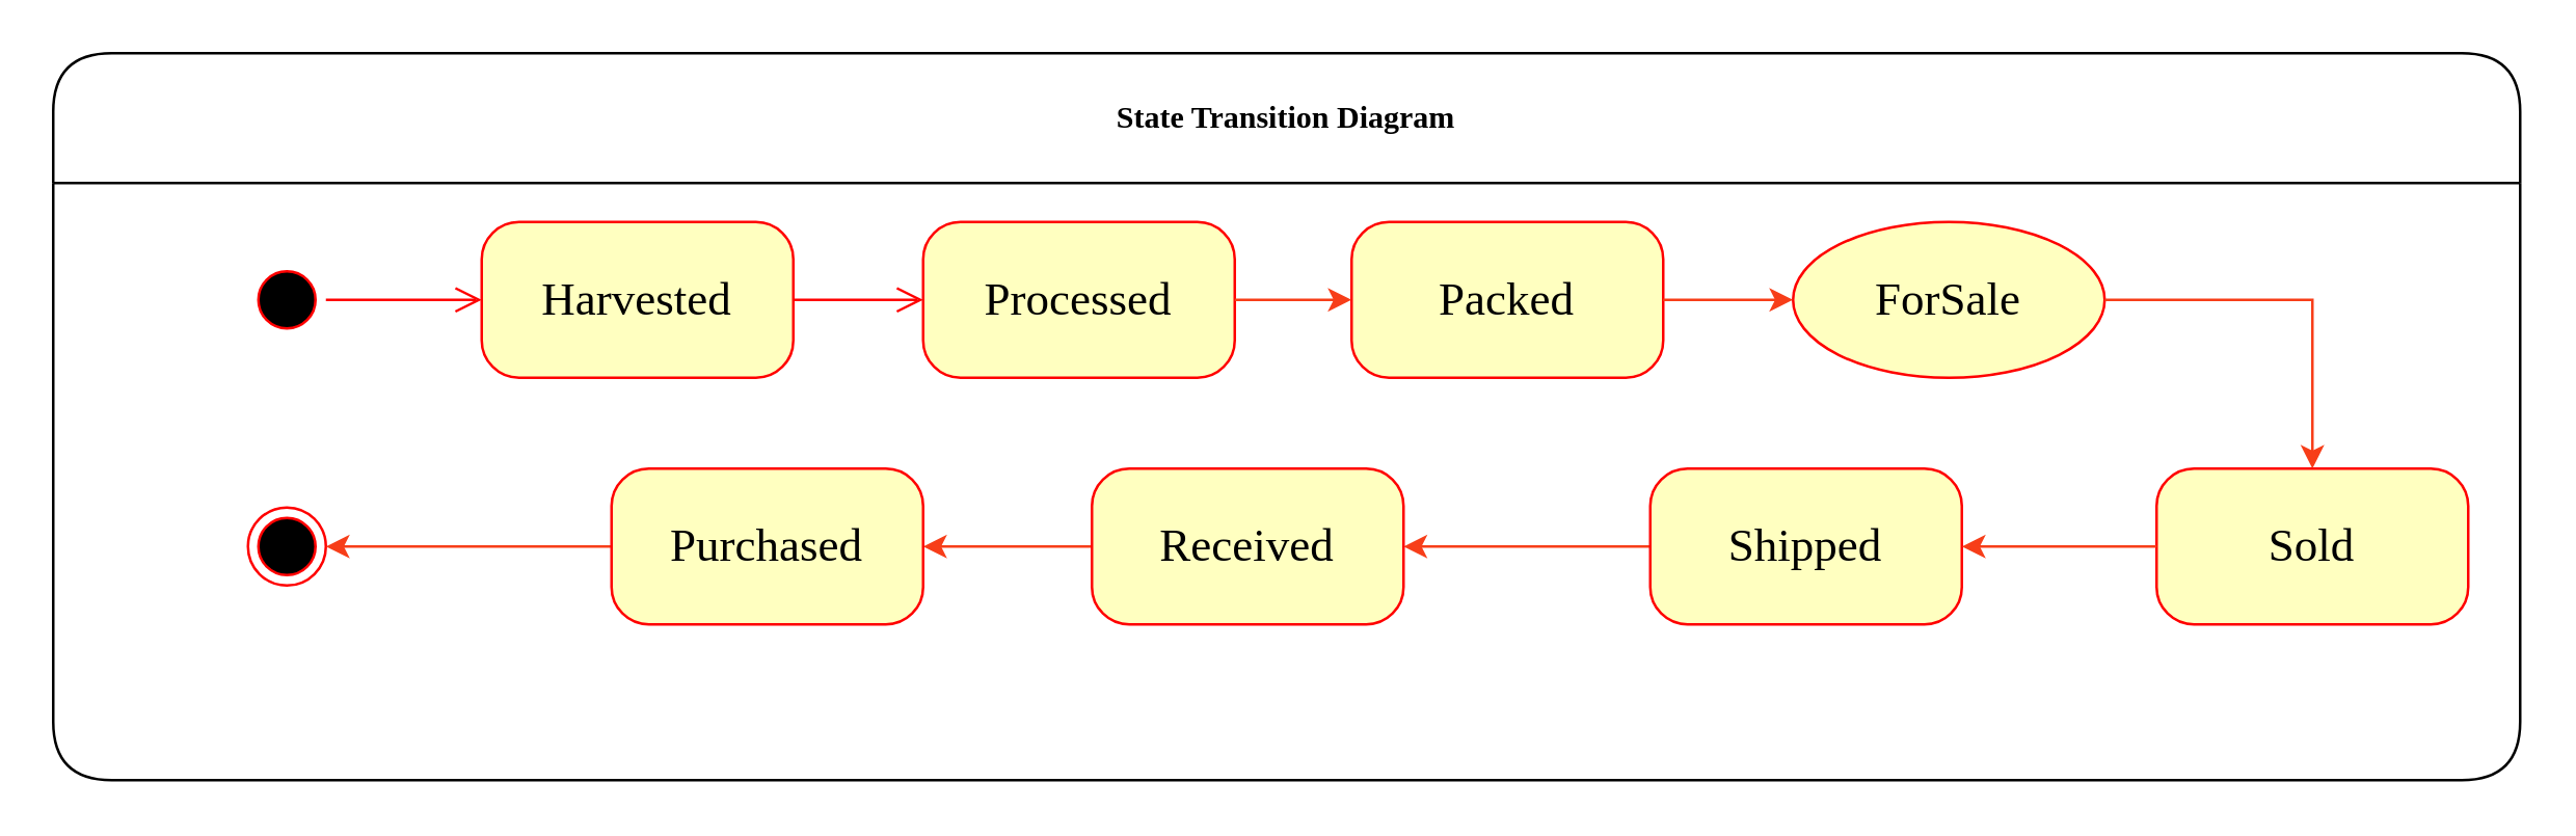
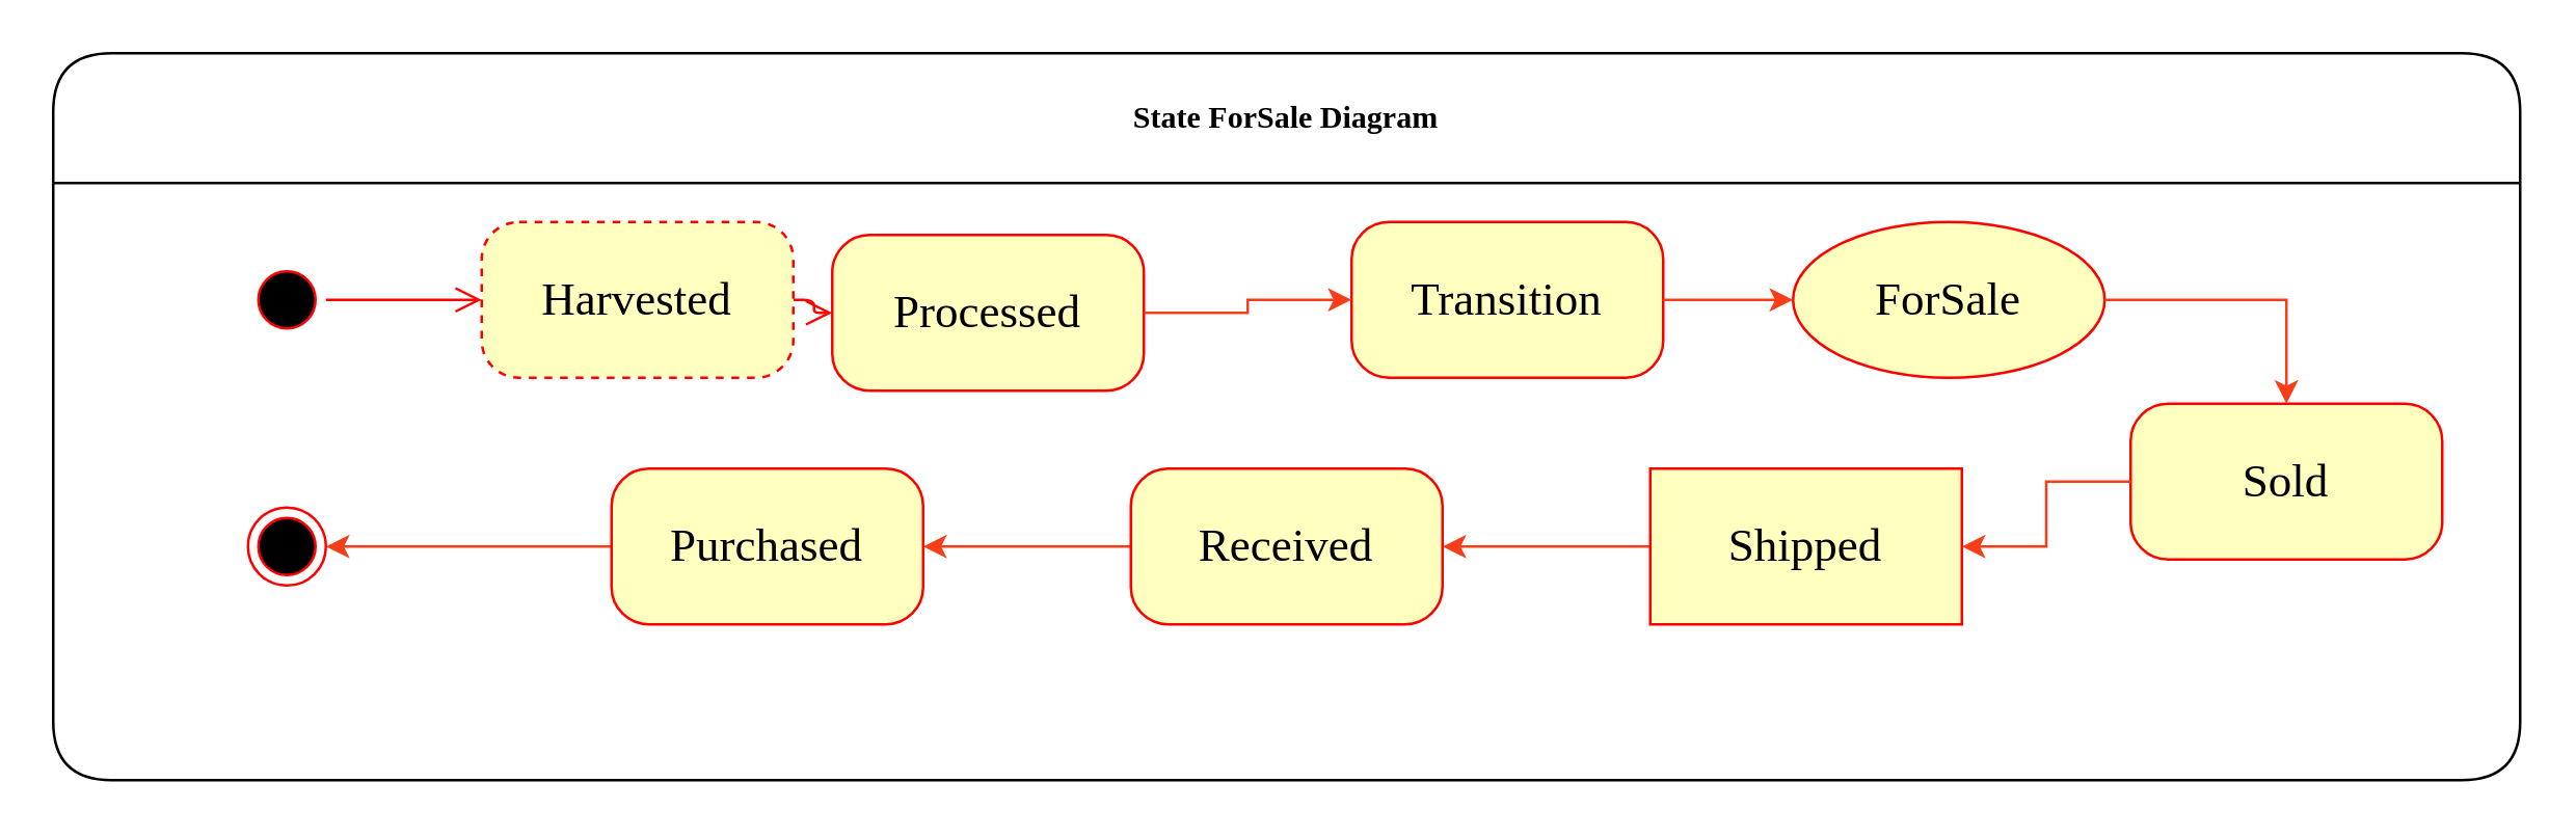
  <mxCell id="0" />
  <mxCell id="1" parent="0" />
- <mxCell id="2" value="State Transition Diagram" style="swimlane;whiteSpace=wrap;html=1;rounded=1;shadow=0;comic=0;labelBackgroundColor=none;strokeWidth=1;fontFamily=Verdana;fontSize=12;align=center;startSize=50;" parent="1" vertex="1"><mxGeometry x="20" y="20" width="950" height="280" as="geometry" /></mxCell>
+ <mxCell id="2" value="State ForSale Diagram" style="swimlane;whiteSpace=wrap;html=1;rounded=1;shadow=0;comic=0;labelBackgroundColor=none;strokeWidth=1;fontFamily=Verdana;fontSize=12;align=center;startSize=50;" parent="1" vertex="1"><mxGeometry x="20" y="20" width="950" height="280" as="geometry" /></mxCell>
  <mxCell id="3" style="edgeStyle=elbowEdgeStyle;html=1;labelBackgroundColor=none;endArrow=open;endSize=8;strokeColor=#ff0000;fontFamily=Verdana;fontSize=12;align=left;" parent="2" source="4" target="8" edge="1"><mxGeometry relative="1" as="geometry" /></mxCell>
- <mxCell id="4" value="Harvested" style="rounded=1;whiteSpace=wrap;html=1;arcSize=24;fillColor=#ffffc0;strokeColor=#ff0000;shadow=0;comic=0;labelBackgroundColor=none;fontFamily=Verdana;fontSize=18;fontColor=#000000;align=center;" parent="2" vertex="1"><mxGeometry x="165" y="65" width="120" height="60" as="geometry" /></mxCell>
+ <mxCell id="4" value="Harvested" style="rounded=1;whiteSpace=wrap;html=1;arcSize=24;fillColor=#ffffc0;strokeColor=#ff0000;shadow=0;comic=0;labelBackgroundColor=none;fontFamily=Verdana;fontSize=18;fontColor=#000000;align=center;dashed=1;" parent="2" vertex="1"><mxGeometry x="165" y="65" width="120" height="60" as="geometry" /></mxCell>
  <mxCell id="5" value="" style="ellipse;html=1;shape=endState;fillColor=#000000;strokeColor=#ff0000;rounded=1;shadow=0;comic=0;labelBackgroundColor=none;fontFamily=Verdana;fontSize=12;fontColor=#000000;align=center;" parent="2" vertex="1"><mxGeometry x="75" y="175" width="30" height="30" as="geometry" /></mxCell>
  <mxCell id="6" style="edgeStyle=elbowEdgeStyle;html=1;labelBackgroundColor=none;endArrow=open;endSize=8;strokeColor=#ff0000;fontFamily=Verdana;fontSize=12;align=left;" parent="2" source="7" target="4" edge="1"><mxGeometry relative="1" as="geometry" /></mxCell>
  <mxCell id="7" value="" style="ellipse;html=1;shape=startState;fillColor=#000000;strokeColor=#ff0000;rounded=1;shadow=0;comic=0;labelBackgroundColor=none;fontFamily=Verdana;fontSize=12;fontColor=#000000;align=center;direction=south;" parent="2" vertex="1"><mxGeometry x="75" y="80" width="30" height="30" as="geometry" /></mxCell>
- <mxCell id="8" value="Processed" style="rounded=1;whiteSpace=wrap;html=1;arcSize=24;fillColor=#ffffc0;strokeColor=#ff0000;shadow=0;comic=0;labelBackgroundColor=none;fontFamily=Verdana;fontSize=18;fontColor=#000000;align=center;" parent="2" vertex="1"><mxGeometry x="335" y="65" width="120" height="60" as="geometry" /></mxCell>
- <mxCell id="9" value="Packed" style="rounded=1;whiteSpace=wrap;html=1;arcSize=24;fillColor=#ffffc0;strokeColor=#ff0000;shadow=0;comic=0;labelBackgroundColor=none;fontFamily=Verdana;fontSize=18;fontColor=#000000;align=center;" vertex="1" parent="2"><mxGeometry x="500" y="65" width="120" height="60" as="geometry" /></mxCell>
+ <mxCell id="8" value="Processed" style="rounded=1;whiteSpace=wrap;html=1;arcSize=24;fillColor=#ffffc0;strokeColor=#ff0000;shadow=0;comic=0;labelBackgroundColor=none;fontFamily=Verdana;fontSize=18;fontColor=#000000;align=center;" parent="2" vertex="1"><mxGeometry x="300" y="70" width="120" height="60" as="geometry" /></mxCell>
+ <mxCell id="9" value="Transition" style="rounded=1;whiteSpace=wrap;html=1;arcSize=24;fillColor=#ffffc0;strokeColor=#ff0000;shadow=0;comic=0;labelBackgroundColor=none;fontFamily=Verdana;fontSize=18;fontColor=#000000;align=center;" vertex="1" parent="2"><mxGeometry x="500" y="65" width="120" height="60" as="geometry" /></mxCell>
  <mxCell id="10" value="" style="edgeStyle=orthogonalEdgeStyle;rounded=0;orthogonalLoop=1;jettySize=auto;html=1;strokeColor=#F73E19;" edge="1" parent="2" source="8" target="9"><mxGeometry relative="1" as="geometry" /></mxCell>
  <mxCell id="11" value="ForSale" style="ellipse;whiteSpace=wrap;html=1;arcSize=24;fillColor=#ffffc0;strokeColor=#ff0000;shadow=0;comic=0;labelBackgroundColor=none;fontFamily=Verdana;fontSize=18;fontColor=#000000;align=center;" vertex="1" parent="2"><mxGeometry x="670" y="65" width="120" height="60" as="geometry" /></mxCell>
  <mxCell id="12" value="" style="edgeStyle=orthogonalEdgeStyle;rounded=0;orthogonalLoop=1;jettySize=auto;html=1;strokeColor=#F73E19;" edge="1" parent="2" source="9" target="11"><mxGeometry relative="1" as="geometry" /></mxCell>
- <mxCell id="13" value="Sold" style="rounded=1;whiteSpace=wrap;html=1;arcSize=24;fillColor=#ffffc0;strokeColor=#ff0000;shadow=0;comic=0;labelBackgroundColor=none;fontFamily=Verdana;fontSize=18;fontColor=#000000;align=center;" vertex="1" parent="2"><mxGeometry x="810" y="160" width="120" height="60" as="geometry" /></mxCell>
+ <mxCell id="13" value="Sold" style="rounded=1;whiteSpace=wrap;html=1;arcSize=24;fillColor=#ffffc0;strokeColor=#ff0000;shadow=0;comic=0;labelBackgroundColor=none;fontFamily=Verdana;fontSize=18;fontColor=#000000;align=center;" vertex="1" parent="2"><mxGeometry x="800" y="135" width="120" height="60" as="geometry" /></mxCell>
  <mxCell id="14" value="" style="edgeStyle=orthogonalEdgeStyle;rounded=0;orthogonalLoop=1;jettySize=auto;html=1;strokeColor=#F73E19;" edge="1" parent="2" source="11" target="13"><mxGeometry relative="1" as="geometry" /></mxCell>
  <mxCell id="15" value="" style="edgeStyle=orthogonalEdgeStyle;rounded=0;orthogonalLoop=1;jettySize=auto;html=1;strokeColor=#F73E19;" edge="1" parent="1" source="16" target="19"><mxGeometry relative="1" as="geometry" /></mxCell>
- <mxCell id="16" value="Shipped" style="rounded=1;whiteSpace=wrap;html=1;arcSize=24;fillColor=#ffffc0;strokeColor=#ff0000;shadow=0;comic=0;labelBackgroundColor=none;fontFamily=Verdana;fontSize=18;fontColor=#000000;align=center;" vertex="1" parent="1"><mxGeometry x="635" y="180" width="120" height="60" as="geometry" /></mxCell>
+ <mxCell id="16" value="Shipped" style="whiteSpace=wrap;html=1;arcSize=24;fillColor=#ffffc0;strokeColor=#ff0000;shadow=0;comic=0;labelBackgroundColor=none;fontFamily=Verdana;fontSize=18;fontColor=#000000;align=center;rounded=0;" vertex="1" parent="1"><mxGeometry x="635" y="180" width="120" height="60" as="geometry" /></mxCell>
  <mxCell id="17" value="" style="edgeStyle=orthogonalEdgeStyle;rounded=0;orthogonalLoop=1;jettySize=auto;html=1;strokeColor=#F73E19;" edge="1" parent="1" source="13" target="16"><mxGeometry relative="1" as="geometry" /></mxCell>
  <mxCell id="18" value="" style="edgeStyle=orthogonalEdgeStyle;rounded=0;orthogonalLoop=1;jettySize=auto;html=1;strokeColor=#F73E19;" edge="1" parent="1" source="19" target="21"><mxGeometry relative="1" as="geometry" /></mxCell>
- <mxCell id="19" value="Received" style="rounded=1;whiteSpace=wrap;html=1;arcSize=24;fillColor=#ffffc0;strokeColor=#ff0000;shadow=0;comic=0;labelBackgroundColor=none;fontFamily=Verdana;fontSize=18;fontColor=#000000;align=center;" vertex="1" parent="1"><mxGeometry x="420" y="180" width="120" height="60" as="geometry" /></mxCell>
+ <mxCell id="19" value="Received" style="rounded=1;whiteSpace=wrap;html=1;arcSize=24;fillColor=#ffffc0;strokeColor=#ff0000;shadow=0;comic=0;labelBackgroundColor=none;fontFamily=Verdana;fontSize=18;fontColor=#000000;align=center;" vertex="1" parent="1"><mxGeometry x="435" y="180" width="120" height="60" as="geometry" /></mxCell>
  <mxCell id="20" value="" style="edgeStyle=orthogonalEdgeStyle;rounded=0;orthogonalLoop=1;jettySize=auto;html=1;entryX=1;entryY=0.5;entryDx=0;entryDy=0;strokeColor=#F73E19;" edge="1" parent="1" source="21" target="5"><mxGeometry relative="1" as="geometry"><mxPoint x="155" y="210" as="targetPoint" /></mxGeometry></mxCell>
  <mxCell id="21" value="Purchased" style="rounded=1;whiteSpace=wrap;html=1;arcSize=24;fillColor=#ffffc0;strokeColor=#ff0000;shadow=0;comic=0;labelBackgroundColor=none;fontFamily=Verdana;fontSize=18;fontColor=#000000;align=center;" vertex="1" parent="1"><mxGeometry x="235" y="180" width="120" height="60" as="geometry" /></mxCell>
